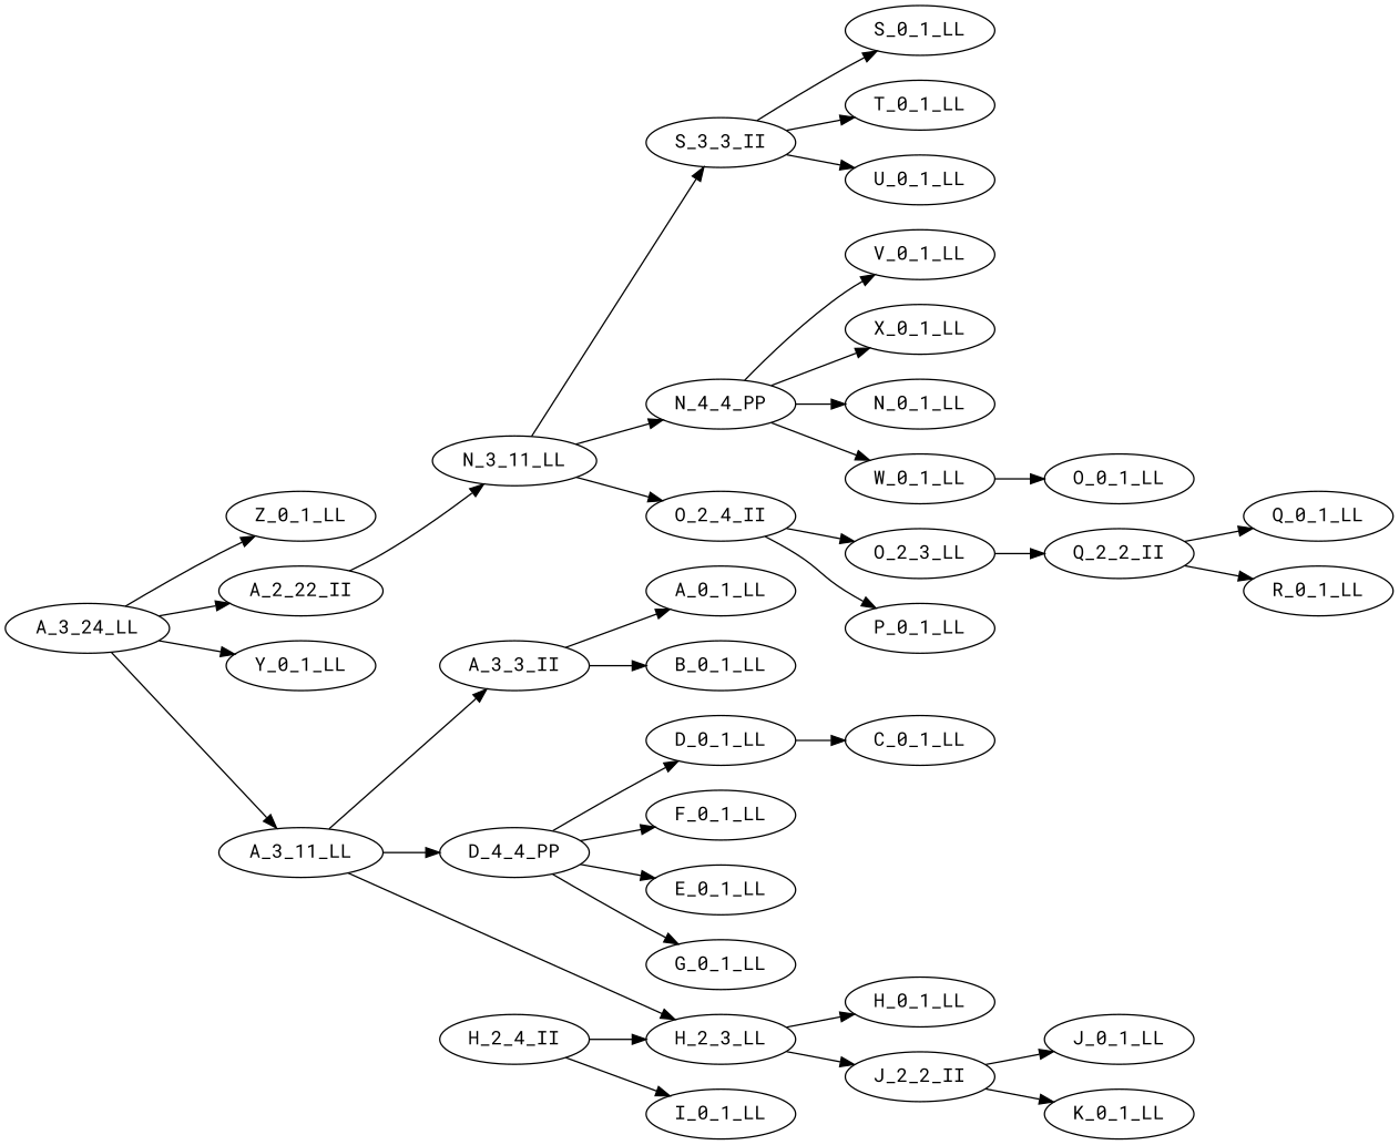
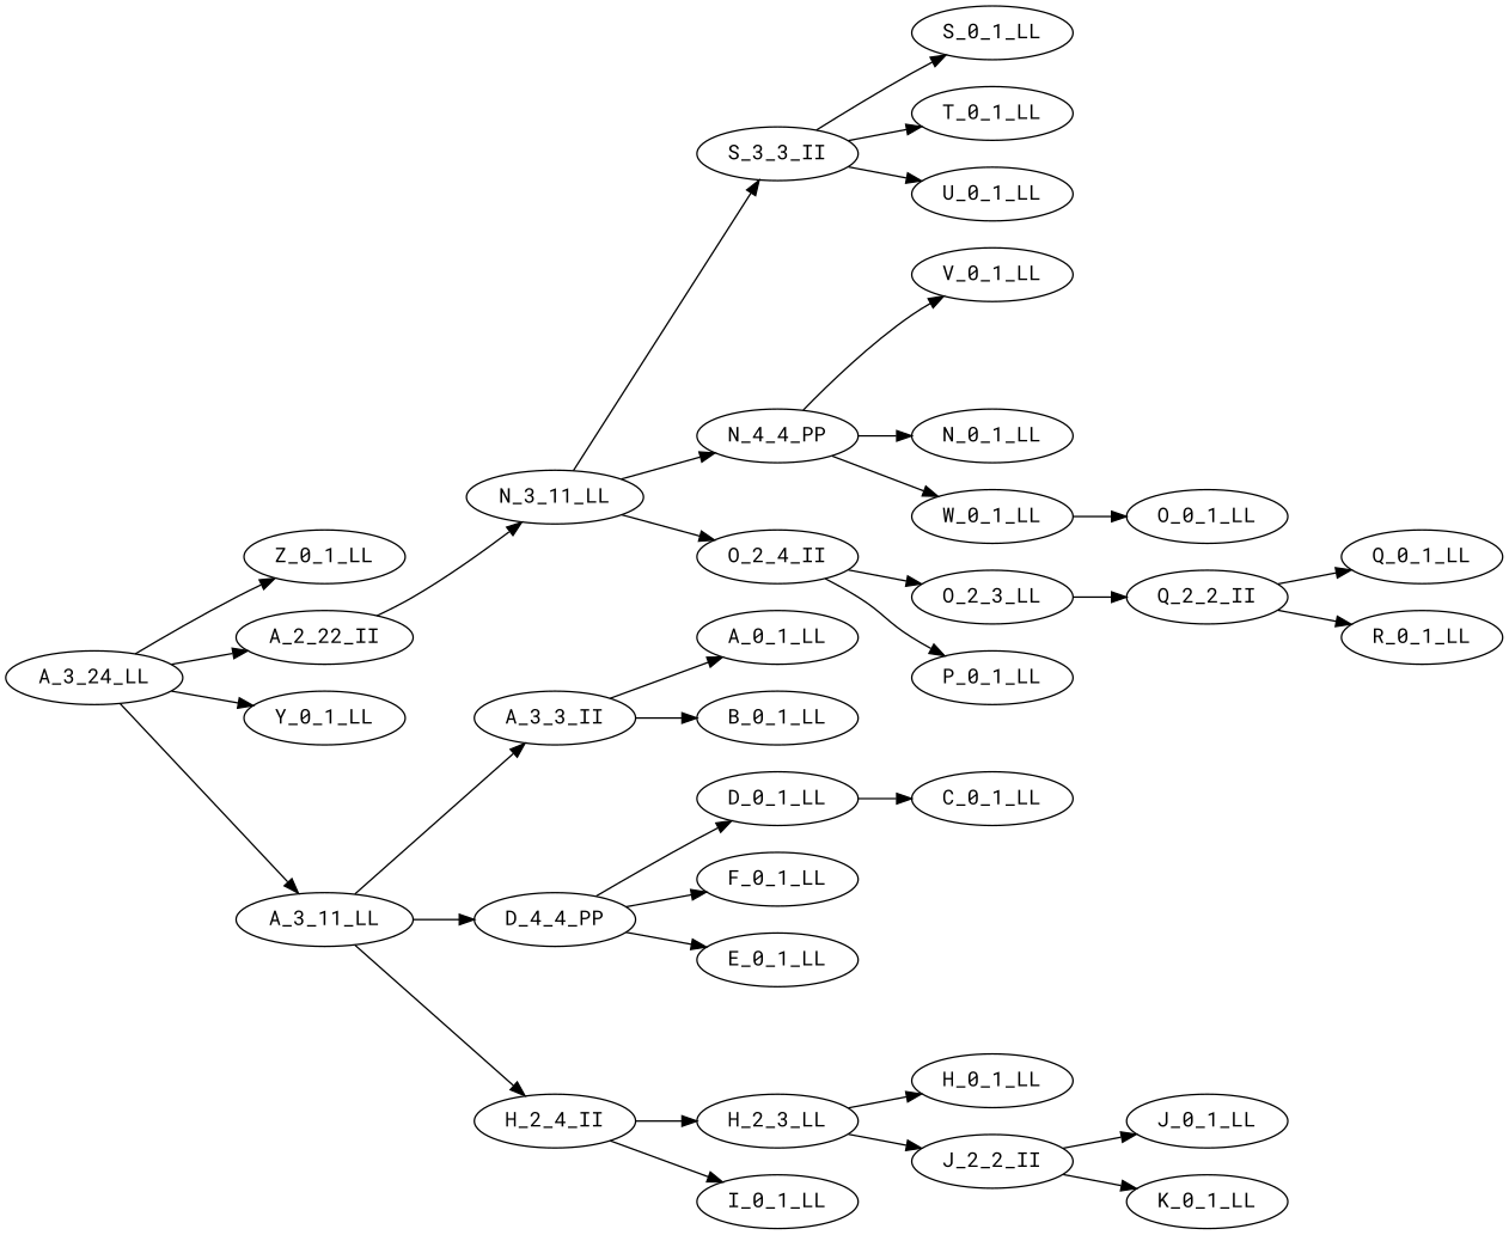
  digraph {
    fontname="Roboto Mono"
    rankdir=LR
    node [fontname="Roboto Mono"]
    edge [fontname="Roboto Mono"]
    A_3_24_LL
    Z_0_1_LL
    A_2_22_II
    Y_0_1_LL
    A_3_11_LL
    N_3_11_LL
    A_3_3_II
    D_4_4_PP
    H_2_4_II
    S_3_3_II
    N_4_4_PP
    O_2_4_II
    A_0_1_LL
    B_0_1_LL
    D_0_1_LL
    F_0_1_LL
    E_0_1_LL
-   G_0_1_LL
    H_2_3_LL
    I_0_1_LL
    C_0_1_LL
    H_0_1_LL
    J_2_2_II
    J_0_1_LL
    K_0_1_LL
    S_0_1_LL
    T_0_1_LL
    U_0_1_LL
    V_0_1_LL
-   X_0_1_LL
    N_0_1_LL
    W_0_1_LL
    O_2_3_LL
    P_0_1_LL
    O_0_1_LL
    Q_2_2_II
    Q_0_1_LL
    R_0_1_LL
    A_3_24_LL -> Z_0_1_LL
    A_3_24_LL -> A_2_22_II
    A_3_24_LL -> Y_0_1_LL
    A_3_24_LL -> A_3_11_LL
    A_2_22_II -> N_3_11_LL
    A_3_11_LL -> A_3_3_II
    A_3_11_LL -> D_4_4_PP
-   A_3_11_LL -> H_2_3_LL
+   A_3_11_LL -> H_2_4_II
    N_3_11_LL -> S_3_3_II
    N_3_11_LL -> N_4_4_PP
    N_3_11_LL -> O_2_4_II
    A_3_3_II -> A_0_1_LL
    A_3_3_II -> B_0_1_LL
    D_4_4_PP -> D_0_1_LL
    D_4_4_PP -> F_0_1_LL
    D_4_4_PP -> E_0_1_LL
-   D_4_4_PP -> G_0_1_LL
    H_2_4_II -> H_2_3_LL
    H_2_4_II -> I_0_1_LL
    S_3_3_II -> S_0_1_LL
    S_3_3_II -> T_0_1_LL
    S_3_3_II -> U_0_1_LL
    N_4_4_PP -> V_0_1_LL
-   N_4_4_PP -> X_0_1_LL
    N_4_4_PP -> N_0_1_LL
    N_4_4_PP -> W_0_1_LL
    O_2_4_II -> O_2_3_LL
    O_2_4_II -> P_0_1_LL
    D_0_1_LL -> C_0_1_LL
    H_2_3_LL -> H_0_1_LL
    H_2_3_LL -> J_2_2_II
    J_2_2_II -> J_0_1_LL
    J_2_2_II -> K_0_1_LL
    W_0_1_LL -> O_0_1_LL
    O_2_3_LL -> Q_2_2_II
    Q_2_2_II -> Q_0_1_LL
    Q_2_2_II -> R_0_1_LL
  }
